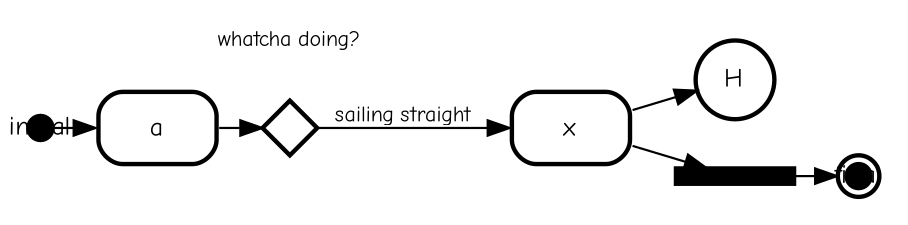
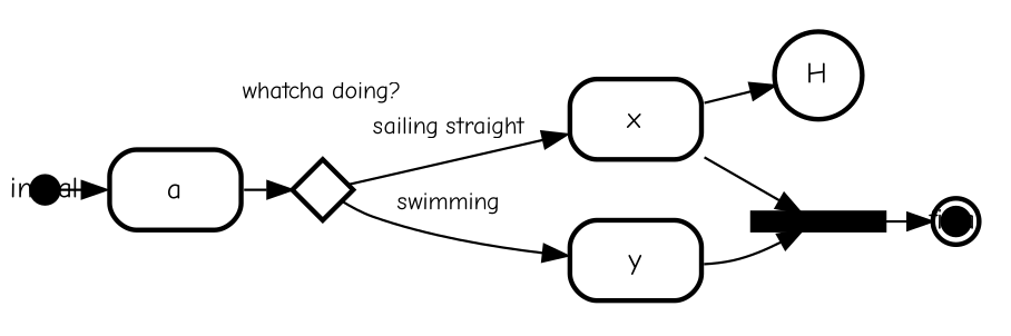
  digraph {
    compound=true
    fontname="Comic Neue"
    fontsize=12
    nodesep=0.3
    ordering=out
    penwidth=2.0
    rankdir=LR
    ranksep=0.1
    splines=true
    node [fillcolor="#FFFFFF01" fontname="Comic Neue" fontsize=12 penwidth=2.0 shape=circle style=filled]
    edge [fontname="Comic Neue" fontsize=10]
    initial [fillcolor=black fixedsize=true height=0.15]
    n2 [label=<        <table align="center" cellborder="0" border="2" style="rounded" width="48">         <tr><td width="48" cellpadding="7">a</td></tr>       </table>     > margin=0 shape=plaintext]
    n3 [fixedsize=true fontsize=10 height=0.35 label=" " shape=diamond width=0.35]
    n4 [label=H]
    n5 [label=<        <table align="center" cellborder="0" border="2" style="rounded" width="48">         <tr><td width="48" cellpadding="7">x</td></tr>       </table>     > margin=0 shape=plaintext]
+   n6 [label=<        <table align="center" cellborder="0" border="2" style="rounded" width="48">         <tr><td width="48" cellpadding="7">y</td></tr>       </table>     > margin=0 shape=plaintext]
    n7 [fillcolor=black fixedsize=true height=0.1 label=" " shape=rect]
    final [fillcolor=black fixedsize=true height=0.15 peripheries=2]
    initial -> n2 [label=" "]
    n2 -> n3 [label=" "]
    n3 -> n3 [color="#FFFFFF01" label=<whatcha doing?>]
    n3 -> n5 [label="sailing straight   \l"]
+   n3 -> n6 [label="swimming   \l"]
    n5 -> n4 [label=" "]
    n5 -> n7 [label=" "]
+   n6 -> n7 [label=" "]
    n7 -> final [label=" "]
  }
